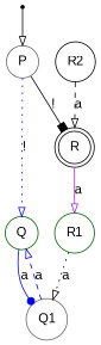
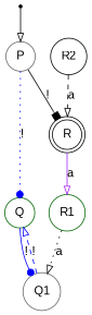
  digraph {
    fontname="Liberation Sans"
    rankdir=TB
    node [color=black fontcolor=black fontname="Liberation Sans" shape=circle]
    edge [arrowhead=onormal color=black fontname="Liberation Sans" style=solid]
    start [fontcolor=white shape=point]
    P [color=gray40]
    Q [color=darkgreen]
    R [shape=doublecircle]
    Q1 [color=gray40]
    R1 [color=darkgreen]
    R2
    start -> P
-   P -> Q [color=blue label="!" style=dotted]
+   P -> Q [arrowhead=dot color=blue label="!" style=dotted]
    P -> R [arrowhead=box label="!"]
-   Q -> Q1 [arrowhead=dot color=blue label=a]
+   Q -> Q1 [arrowhead=dot color=blue label="!"]
    R -> R1 [color=purple label=a]
-   Q1 -> Q [color=blue label=a style=dashed]
+   Q1 -> Q [color=blue label="!" style=dashed]
    R1 -> Q1 [label=a style=dotted]
    R2 -> R [label=a style=dashed]
  }
